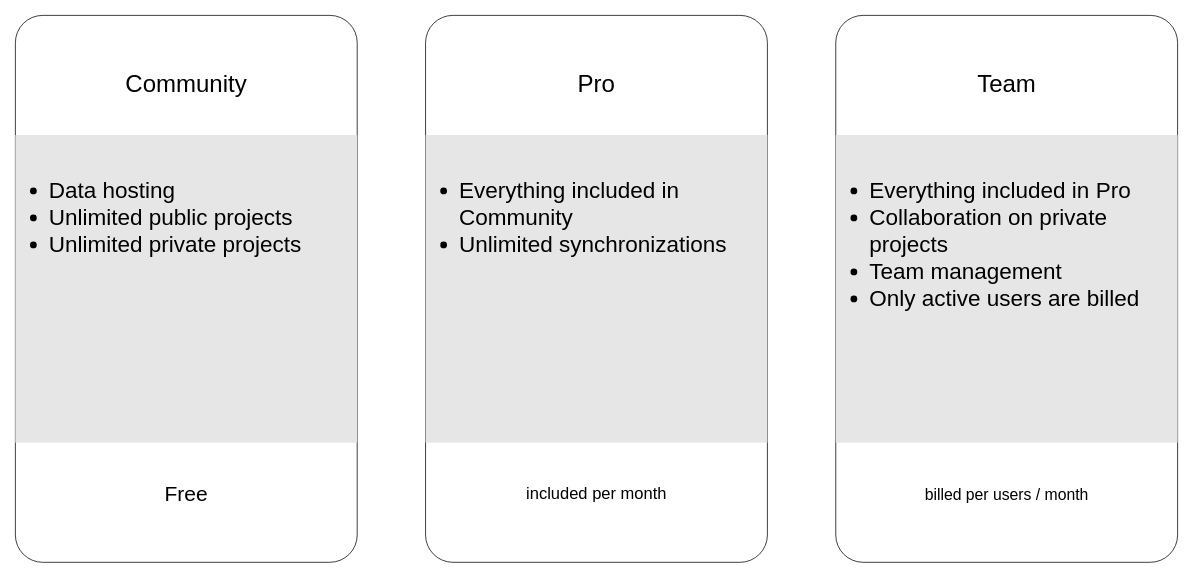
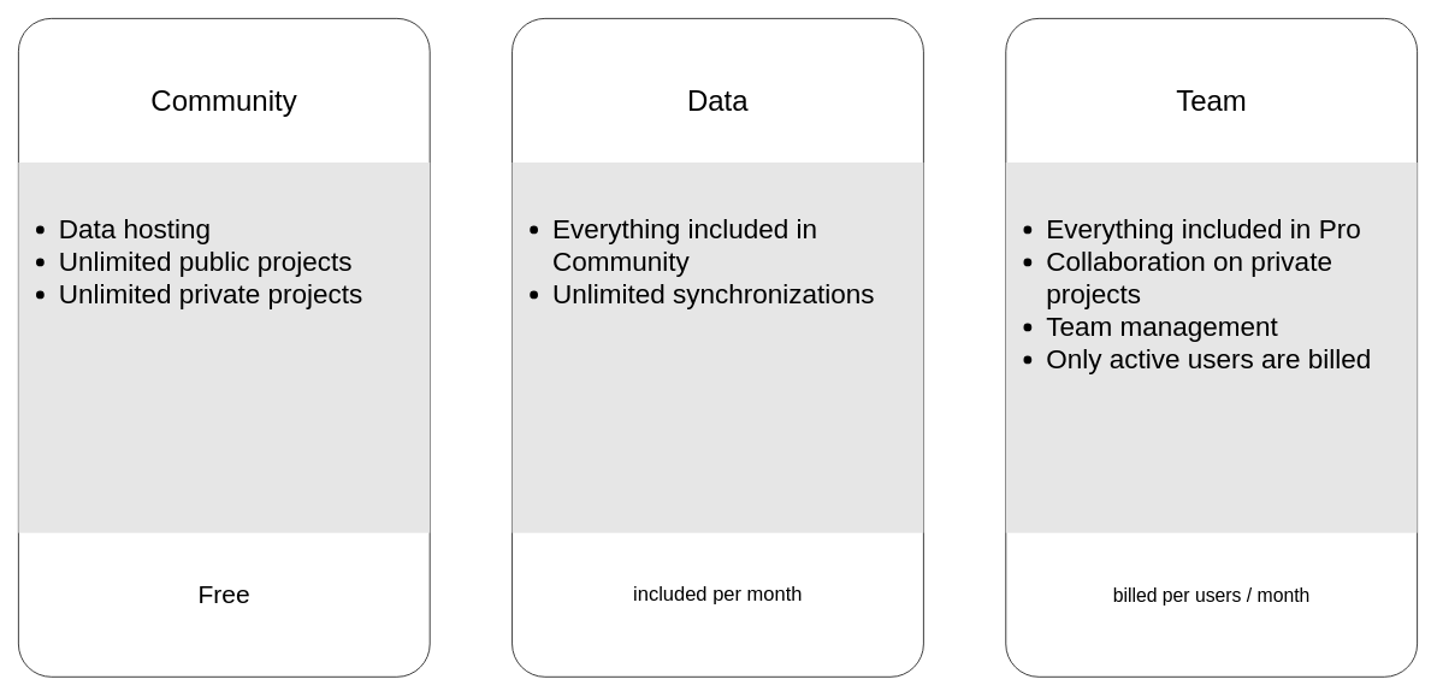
  <mxCell id="0" />
  <mxCell id="1" parent="0" />
  <mxCell id="2" value="" style="group" vertex="1" connectable="0" parent="1"><mxGeometry x="20" y="20" width="1549.63" height="729.24" as="geometry" /></mxCell>
  <mxCell id="3" value="" style="rounded=1;whiteSpace=wrap;html=1;arcSize=8;" parent="2" vertex="1"><mxGeometry width="455.774" height="729.24" as="geometry" /></mxCell>
  <mxCell id="4" value="&lt;font style=&quot;font-size: 32px&quot;&gt;Community&lt;/font&gt;" style="text;html=1;strokeColor=none;fillColor=none;align=center;verticalAlign=middle;whiteSpace=wrap;rounded=0;" parent="2" vertex="1"><mxGeometry width="455.774" height="182.31" as="geometry" /></mxCell>
  <mxCell id="5" value="&lt;font style=&quot;font-size: 28px&quot;&gt;Free&lt;/font&gt;" style="text;html=1;strokeColor=none;fillColor=none;align=center;verticalAlign=middle;whiteSpace=wrap;rounded=0;" parent="2" vertex="1"><mxGeometry y="546.93" width="455.774" height="182.31" as="geometry" /></mxCell>
  <mxCell id="6" value="&lt;font style=&quot;font-size: 30px&quot;&gt;&lt;br&gt;&lt;/font&gt;&lt;ul style=&quot;font-size: 30px&quot;&gt;&lt;li&gt;&lt;font style=&quot;font-size: 30px&quot;&gt;Data hosting&lt;/font&gt;&lt;/li&gt;&lt;li&gt;&lt;font style=&quot;font-size: 30px&quot;&gt;Unlimited public projects&lt;/font&gt;&lt;/li&gt;&lt;li&gt;&lt;font style=&quot;font-size: 30px&quot;&gt;Unlimited private projects&lt;/font&gt;&lt;/li&gt;&lt;/ul&gt;" style="text;html=1;strokeColor=none;spacing=5;spacingTop=-20;whiteSpace=wrap;overflow=hidden;rounded=0;fillColor=#E6E6E6;" parent="2" vertex="1"><mxGeometry y="159.521" width="455.774" height="410.197" as="geometry" /></mxCell>
  <mxCell id="7" value="" style="rounded=1;whiteSpace=wrap;html=1;arcSize=8;" parent="2" vertex="1"><mxGeometry x="546.928" width="455.774" height="729.24" as="geometry" /></mxCell>
- <mxCell id="8" value="&lt;font style=&quot;font-size: 32px&quot;&gt;Pro&lt;/font&gt;" style="text;html=1;strokeColor=none;fillColor=none;align=center;verticalAlign=middle;whiteSpace=wrap;rounded=0;" parent="2" vertex="1"><mxGeometry x="546.928" width="455.774" height="182.31" as="geometry" /></mxCell>
+ <mxCell id="8" value="&lt;font style=&quot;font-size: 32px&quot;&gt;Data&lt;/font&gt;" style="text;html=1;strokeColor=none;fillColor=none;align=center;verticalAlign=middle;whiteSpace=wrap;rounded=0;" parent="2" vertex="1"><mxGeometry x="546.928" width="455.774" height="182.31" as="geometry" /></mxCell>
  <mxCell id="9" value="&lt;font style=&quot;font-size: 22px&quot;&gt;included per month&lt;br&gt;&lt;/font&gt;" style="text;html=1;strokeColor=none;fillColor=none;align=center;verticalAlign=middle;whiteSpace=wrap;rounded=0;" parent="2" vertex="1"><mxGeometry x="546.928" y="546.93" width="455.774" height="182.31" as="geometry" /></mxCell>
  <mxCell id="10" value="&lt;font style=&quot;font-size: 30px&quot;&gt;&lt;br&gt;&lt;/font&gt;&lt;ul style=&quot;font-size: 30px&quot;&gt;&lt;li&gt;&lt;font style=&quot;font-size: 30px&quot;&gt;Everything included in Community&lt;br&gt;&lt;/font&gt;&lt;/li&gt;&lt;li&gt;&lt;font style=&quot;font-size: 30px&quot;&gt;&lt;font style=&quot;font-size: 30px&quot;&gt;Unlimited synchronizations&lt;/font&gt;&lt;br&gt;&lt;/font&gt;&lt;/li&gt;&lt;/ul&gt;" style="text;html=1;strokeColor=none;spacing=5;spacingTop=-20;whiteSpace=wrap;overflow=hidden;rounded=0;fillColor=#E6E6E6;" parent="2" vertex="1"><mxGeometry x="546.928" y="159.521" width="455.774" height="410.197" as="geometry" /></mxCell>
  <mxCell id="11" value="" style="rounded=1;whiteSpace=wrap;html=1;arcSize=8;" parent="2" vertex="1"><mxGeometry x="1093.856" width="455.774" height="729.24" as="geometry" /></mxCell>
  <mxCell id="12" value="&lt;font style=&quot;font-size: 32px&quot;&gt;Team&lt;/font&gt;" style="text;html=1;strokeColor=none;fillColor=none;align=center;verticalAlign=middle;whiteSpace=wrap;rounded=0;" parent="2" vertex="1"><mxGeometry x="1093.856" width="455.774" height="182.31" as="geometry" /></mxCell>
  <mxCell id="13" value="&lt;font style=&quot;font-size: 21px&quot;&gt;billed per users / month&lt;br&gt;&lt;/font&gt;" style="text;html=1;strokeColor=none;fillColor=none;align=center;verticalAlign=middle;whiteSpace=wrap;rounded=0;" parent="2" vertex="1"><mxGeometry x="1093.856" y="546.93" width="455.774" height="182.31" as="geometry" /></mxCell>
  <mxCell id="14" value="&lt;font style=&quot;font-size: 30px&quot;&gt;&lt;br&gt;&lt;/font&gt;&lt;ul style=&quot;font-size: 30px&quot;&gt;&lt;li&gt;&lt;font style=&quot;font-size: 30px&quot;&gt;Everything included in Pro&lt;br&gt;&lt;/font&gt;&lt;/li&gt;&lt;li&gt;&lt;font style=&quot;font-size: 30px&quot;&gt;Collaboration on private projects&lt;/font&gt;&lt;/li&gt;&lt;li&gt;&lt;font style=&quot;font-size: 30px&quot;&gt;Team management&lt;/font&gt;&lt;/li&gt;&lt;li&gt;&lt;font style=&quot;font-size: 30px&quot;&gt;&lt;font style=&quot;font-size: 30px&quot;&gt;Only active users are billed&lt;/font&gt;&lt;br&gt;&lt;/font&gt;&lt;/li&gt;&lt;/ul&gt;" style="text;html=1;strokeColor=none;spacing=5;spacingTop=-20;whiteSpace=wrap;overflow=hidden;rounded=0;fillColor=#E6E6E6;" parent="2" vertex="1"><mxGeometry x="1093.856" y="159.521" width="455.774" height="410.197" as="geometry" /></mxCell>
